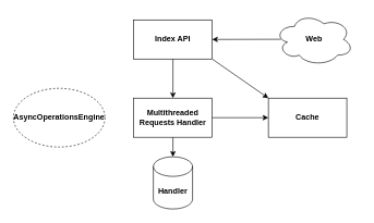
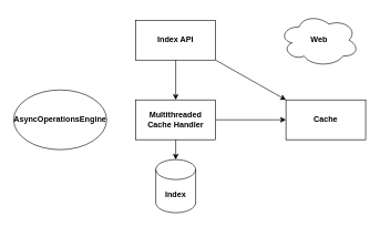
  <mxCell id="0" />
  <mxCell id="1" parent="0" />
  <mxCell id="2" value="&lt;b&gt;Web&lt;/b&gt;" style="ellipse;shape=cloud;whiteSpace=wrap;html=1;" vertex="1" parent="1"><mxGeometry x="420" y="20" width="120" height="80" as="geometry" /></mxCell>
- <mxCell id="3" value="&lt;b&gt;Handler&lt;/b&gt;" style="shape=cylinder3;whiteSpace=wrap;html=1;boundedLbl=1;backgroundOutline=1;size=15;" vertex="1" parent="1"><mxGeometry x="234" y="240" width="60" height="80" as="geometry" /></mxCell>
- <mxCell id="4" value="&lt;b&gt;Cache&lt;/b&gt;" style="rounded=0;whiteSpace=wrap;html=1;" vertex="1" parent="1"><mxGeometry x="410" y="150" width="120" height="60" as="geometry" /></mxCell>
- <mxCell id="5" value="&lt;b&gt;Multithreaded Requests Handler&lt;/b&gt;" style="rounded=0;whiteSpace=wrap;html=1;" vertex="1" parent="1"><mxGeometry x="204" y="150" width="120" height="60" as="geometry" /></mxCell>
+ <mxCell id="3" value="&lt;b&gt;Index&lt;/b&gt;" style="shape=cylinder3;whiteSpace=wrap;html=1;boundedLbl=1;backgroundOutline=1;size=15;" vertex="1" parent="1"><mxGeometry x="234" y="240" width="60" height="80" as="geometry" /></mxCell>
+ <mxCell id="4" value="&lt;b&gt;Cache&lt;/b&gt;" style="rounded=0;whiteSpace=wrap;html=1;" vertex="1" parent="1"><mxGeometry x="430" y="150" width="120" height="60" as="geometry" /></mxCell>
+ <mxCell id="5" value="&lt;b&gt;Multithreaded Cache Handler&lt;/b&gt;" style="rounded=0;whiteSpace=wrap;html=1;" vertex="1" parent="1"><mxGeometry x="204" y="150" width="120" height="60" as="geometry" /></mxCell>
  <mxCell id="6" value="&lt;b&gt;Index API&lt;/b&gt;" style="rounded=0;whiteSpace=wrap;html=1;" vertex="1" parent="1"><mxGeometry x="204" y="30" width="120" height="60" as="geometry" /></mxCell>
- <mxCell id="7" value="" style="endArrow=classic;html=1;rounded=0;entryX=1;entryY=0.5;entryDx=0;entryDy=0;exitX=0.077;exitY=0.497;exitDx=0;exitDy=0;exitPerimeter=0;" edge="1" parent="1" source="2" target="6"><mxGeometry width="50" height="50" relative="1" as="geometry"><mxPoint x="390" y="90" as="sourcePoint" /><mxPoint x="370" y="220" as="targetPoint" /></mxGeometry></mxCell>
  <mxCell id="8" value="" style="endArrow=classic;html=1;rounded=0;exitX=0.5;exitY=1;exitDx=0;exitDy=0;entryX=0.5;entryY=0;entryDx=0;entryDy=0;" edge="1" parent="1" source="6" target="5"><mxGeometry width="50" height="50" relative="1" as="geometry"><mxPoint x="350" y="310" as="sourcePoint" /><mxPoint x="400" y="260" as="targetPoint" /></mxGeometry></mxCell>
  <mxCell id="9" value="" style="endArrow=classic;html=1;rounded=0;exitX=1;exitY=0.5;exitDx=0;exitDy=0;entryX=0;entryY=0.5;entryDx=0;entryDy=0;" edge="1" parent="1" source="5" target="4"><mxGeometry width="50" height="50" relative="1" as="geometry"><mxPoint x="390" y="330" as="sourcePoint" /><mxPoint x="440" y="280" as="targetPoint" /></mxGeometry></mxCell>
  <mxCell id="10" value="" style="endArrow=classic;html=1;rounded=0;exitX=1;exitY=1;exitDx=0;exitDy=0;entryX=0;entryY=0;entryDx=0;entryDy=0;" edge="1" parent="1" source="6" target="4"><mxGeometry width="50" height="50" relative="1" as="geometry"><mxPoint x="340" y="310" as="sourcePoint" /><mxPoint x="390" y="260" as="targetPoint" /></mxGeometry></mxCell>
  <mxCell id="11" value="" style="endArrow=classic;html=1;rounded=0;exitX=0.5;exitY=1;exitDx=0;exitDy=0;entryX=0.5;entryY=0;entryDx=0;entryDy=0;entryPerimeter=0;" edge="1" parent="1" source="5" target="3"><mxGeometry width="50" height="50" relative="1" as="geometry"><mxPoint x="160" y="330" as="sourcePoint" /><mxPoint x="264" y="250" as="targetPoint" /></mxGeometry></mxCell>
- <mxCell id="12" value="&lt;b&gt;AsyncOperationsEngine&lt;/b&gt;" style="ellipse;whiteSpace=wrap;html=1;dashed=1;" vertex="1" parent="1"><mxGeometry x="20" y="135" width="140" height="90" as="geometry" /></mxCell>
+ <mxCell id="12" value="&lt;b&gt;AsyncOperationsEngine&lt;/b&gt;" style="ellipse;whiteSpace=wrap;html=1;" vertex="1" parent="1"><mxGeometry x="20" y="135" width="140" height="90" as="geometry" /></mxCell>
